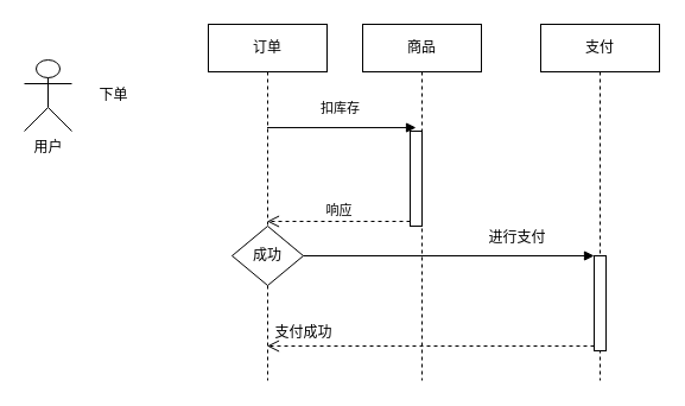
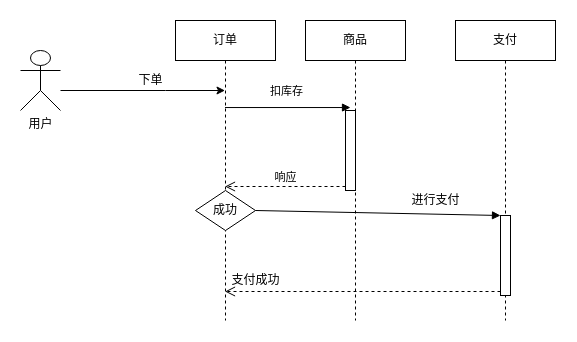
  <mxCell id="0" />
  <mxCell id="1" parent="0" />
  <mxCell id="2" value="订单" style="shape=umlLifeline;perimeter=lifelinePerimeter;whiteSpace=wrap;html=1;container=1;collapsible=0;recursiveResize=0;outlineConnect=0;" vertex="1" parent="1"><mxGeometry x="175" y="20" width="100" height="300" as="geometry" /></mxCell>
- <mxCell id="3" value="成功" style="rhombus;whiteSpace=wrap;html=1;" vertex="1" parent="2"><mxGeometry x="20" y="170" width="60" height="50" as="geometry" /></mxCell>
+ <mxCell id="3" value="成功" style="rhombus;whiteSpace=wrap;html=1;" vertex="1" parent="2"><mxGeometry x="20" y="170" width="60" height="40" as="geometry" /></mxCell>
  <mxCell id="4" value="商品" style="shape=umlLifeline;perimeter=lifelinePerimeter;whiteSpace=wrap;html=1;container=1;collapsible=0;recursiveResize=0;outlineConnect=0;" vertex="1" parent="1"><mxGeometry x="305" y="20" width="100" height="300" as="geometry" /></mxCell>
  <mxCell id="5" value="支付" style="shape=umlLifeline;perimeter=lifelinePerimeter;whiteSpace=wrap;html=1;container=1;collapsible=0;recursiveResize=0;outlineConnect=0;" vertex="1" parent="1"><mxGeometry x="455" y="20" width="100" height="300" as="geometry" /></mxCell>
  <mxCell id="6" value="" style="html=1;points=[];perimeter=orthogonalPerimeter;" vertex="1" parent="5"><mxGeometry x="45" y="195" width="10" height="80" as="geometry" /></mxCell>
+ <mxCell id="7" value="" style="edgeStyle=orthogonalEdgeStyle;rounded=0;orthogonalLoop=1;jettySize=auto;html=1;" edge="1" parent="1" source="8" target="2"><mxGeometry relative="1" as="geometry"><Array as="points"><mxPoint x="165" y="90" /><mxPoint x="165" y="90" /></Array></mxGeometry></mxCell>
  <mxCell id="8" value="用户" style="shape=umlActor;verticalLabelPosition=bottom;verticalAlign=top;html=1;" vertex="1" parent="1"><mxGeometry x="20" y="50" width="40" height="60" as="geometry" /></mxCell>
- <mxCell id="9" value="下单" style="text;html=1;align=center;verticalAlign=middle;resizable=0;points=[];autosize=1;" vertex="1" parent="1"><mxGeometry x="75" y="70" width="40" height="20" as="geometry" /></mxCell>
+ <mxCell id="9" value="下单" style="text;html=1;align=center;verticalAlign=middle;resizable=0;points=[];autosize=1;" vertex="1" parent="1"><mxGeometry x="130" y="70" width="40" height="20" as="geometry" /></mxCell>
  <mxCell id="10" value="" style="html=1;points=[];perimeter=orthogonalPerimeter;" vertex="1" parent="1"><mxGeometry x="345" y="110" width="10" height="80" as="geometry" /></mxCell>
  <mxCell id="11" value="扣库存" style="html=1;verticalAlign=bottom;endArrow=block;entryX=0.5;entryY=-0.037;entryDx=0;entryDy=0;entryPerimeter=0;" edge="1" target="10" parent="1" source="2"><mxGeometry x="-0.036" y="7" relative="1" as="geometry"><mxPoint x="225" y="90" as="sourcePoint" /><mxPoint x="1" as="offset" /></mxGeometry></mxCell>
  <mxCell id="12" value="响应" style="html=1;verticalAlign=bottom;endArrow=open;dashed=1;endSize=8;exitX=0;exitY=0.95;" edge="1" source="10" parent="1" target="2"><mxGeometry relative="1" as="geometry"><mxPoint x="225" y="166" as="targetPoint" /></mxGeometry></mxCell>
  <mxCell id="13" value="" style="html=1;verticalAlign=bottom;endArrow=block;entryX=0;entryY=0;exitX=1;exitY=0.5;exitDx=0;exitDy=0;" edge="1" target="6" parent="1" source="3"><mxGeometry relative="1" as="geometry"><mxPoint x="255" y="210" as="sourcePoint" /></mxGeometry></mxCell>
  <mxCell id="14" value="进行支付" style="text;html=1;align=center;verticalAlign=middle;resizable=0;points=[];autosize=1;" vertex="1" parent="1"><mxGeometry x="405" y="190" width="60" height="20" as="geometry" /></mxCell>
  <mxCell id="15" value="" style="html=1;verticalAlign=bottom;endArrow=open;dashed=1;endSize=8;exitX=0;exitY=0.95;" edge="1" source="6" parent="1" target="2"><mxGeometry relative="1" as="geometry"><mxPoint x="430" y="291" as="targetPoint" /></mxGeometry></mxCell>
  <mxCell id="16" value="支付成功" style="text;html=1;align=center;verticalAlign=middle;resizable=0;points=[];autosize=1;" vertex="1" parent="1"><mxGeometry x="225" y="270" width="60" height="20" as="geometry" /></mxCell>
